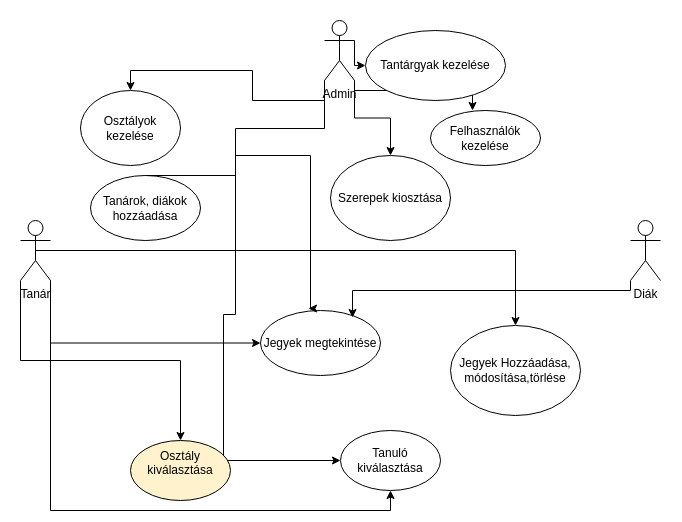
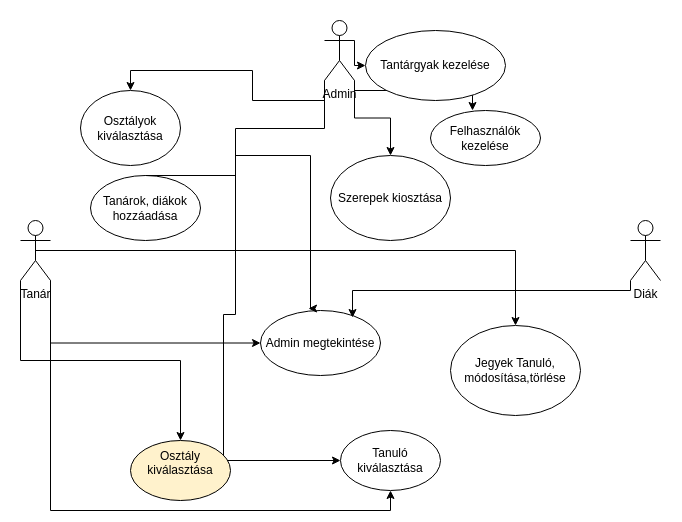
  <mxCell id="0" />
  <mxCell id="1" parent="0" />
  <mxCell id="2" style="edgeStyle=orthogonalEdgeStyle;rounded=0;orthogonalLoop=1;jettySize=auto;html=1;exitX=1;exitY=1;exitDx=0;exitDy=0;exitPerimeter=0;entryX=0;entryY=0.5;entryDx=0;entryDy=0;" edge="1" parent="1" source="6" target="15"><mxGeometry relative="1" as="geometry" /></mxCell>
  <mxCell id="3" style="edgeStyle=orthogonalEdgeStyle;rounded=0;orthogonalLoop=1;jettySize=auto;html=1;exitX=0;exitY=1;exitDx=0;exitDy=0;exitPerimeter=0;entryX=0.5;entryY=0;entryDx=0;entryDy=0;" edge="1" parent="1" source="6" target="13"><mxGeometry relative="1" as="geometry" /></mxCell>
  <mxCell id="4" style="edgeStyle=orthogonalEdgeStyle;rounded=0;orthogonalLoop=1;jettySize=auto;html=1;exitX=1;exitY=1;exitDx=0;exitDy=0;exitPerimeter=0;entryX=0.5;entryY=1;entryDx=0;entryDy=0;" edge="1" parent="1" source="6" target="14"><mxGeometry relative="1" as="geometry"><mxPoint x="280" y="500" as="targetPoint" /></mxGeometry></mxCell>
  <mxCell id="5" style="edgeStyle=orthogonalEdgeStyle;rounded=0;orthogonalLoop=1;jettySize=auto;html=1;exitX=0.5;exitY=0.5;exitDx=0;exitDy=0;exitPerimeter=0;" edge="1" parent="1" source="6" target="16"><mxGeometry relative="1" as="geometry" /></mxCell>
  <mxCell id="6" value="Tanár" style="shape=umlActor;verticalLabelPosition=bottom;verticalAlign=top;html=1;" vertex="1" parent="1"><mxGeometry x="20" y="220" width="30" height="60" as="geometry" /></mxCell>
  <mxCell id="7" style="edgeStyle=orthogonalEdgeStyle;rounded=0;orthogonalLoop=1;jettySize=auto;html=1;exitX=0;exitY=1;exitDx=0;exitDy=0;exitPerimeter=0;" edge="1" parent="1" source="11" target="20"><mxGeometry relative="1" as="geometry" /></mxCell>
  <mxCell id="8" style="edgeStyle=orthogonalEdgeStyle;rounded=0;orthogonalLoop=1;jettySize=auto;html=1;exitX=0;exitY=1;exitDx=0;exitDy=0;exitPerimeter=0;entryX=0;entryY=0.5;entryDx=0;entryDy=0;" edge="1" parent="1" source="11" target="14"><mxGeometry relative="1" as="geometry"><Array as="points"><mxPoint x="324" y="128" /><mxPoint x="235" y="128" /><mxPoint x="235" y="314" /><mxPoint x="223" y="314" /><mxPoint x="223" y="460" /></Array></mxGeometry></mxCell>
  <mxCell id="9" style="edgeStyle=orthogonalEdgeStyle;rounded=0;orthogonalLoop=1;jettySize=auto;html=1;exitX=1;exitY=1;exitDx=0;exitDy=0;exitPerimeter=0;entryX=0.5;entryY=0;entryDx=0;entryDy=0;" edge="1" parent="1" source="11" target="18"><mxGeometry relative="1" as="geometry" /></mxCell>
  <mxCell id="10" style="edgeStyle=orthogonalEdgeStyle;rounded=0;orthogonalLoop=1;jettySize=auto;html=1;exitX=1;exitY=0.333;exitDx=0;exitDy=0;exitPerimeter=0;entryX=0;entryY=0.5;entryDx=0;entryDy=0;" edge="1" parent="1" source="11" target="25"><mxGeometry relative="1" as="geometry"><Array as="points"><mxPoint x="354" y="65" /></Array></mxGeometry></mxCell>
  <mxCell id="11" value="Admin&lt;div&gt;&lt;br&gt;&lt;/div&gt;" style="shape=umlActor;verticalLabelPosition=bottom;verticalAlign=top;html=1;" vertex="1" parent="1"><mxGeometry x="324" y="20" width="30" height="60" as="geometry" /></mxCell>
  <mxCell id="12" value="Diák" style="shape=umlActor;verticalLabelPosition=bottom;verticalAlign=top;html=1;" vertex="1" parent="1"><mxGeometry x="630" y="220" width="30" height="60" as="geometry" /></mxCell>
  <mxCell id="13" value="Osztály kiválasztása&lt;div&gt;&lt;br&gt;&lt;/div&gt;" style="ellipse;html=1;whiteSpace=wrap;fillColor=#fff2cc;" vertex="1" parent="1"><mxGeometry x="130" y="440" width="100" height="60" as="geometry" /></mxCell>
  <mxCell id="14" value="Tanuló kiválasztása" style="ellipse;html=1;whiteSpace=wrap;" vertex="1" parent="1"><mxGeometry x="340" y="430" width="100" height="60" as="geometry" /></mxCell>
- <mxCell id="15" value="Jegyek megtekintése" style="ellipse;html=1;whiteSpace=wrap;" vertex="1" parent="1"><mxGeometry x="260" y="310" width="120" height="65" as="geometry" /></mxCell>
- <mxCell id="16" value="Jegyek Hozzáadása, módosítása,törlése" style="ellipse;html=1;whiteSpace=wrap;" vertex="1" parent="1"><mxGeometry x="450" y="325" width="130" height="90" as="geometry" /></mxCell>
+ <mxCell id="15" value="Admin megtekintése" style="ellipse;html=1;whiteSpace=wrap;" vertex="1" parent="1"><mxGeometry x="260" y="310" width="120" height="65" as="geometry" /></mxCell>
+ <mxCell id="16" value="Jegyek Tanuló, módosítása,törlése" style="ellipse;html=1;whiteSpace=wrap;" vertex="1" parent="1"><mxGeometry x="450" y="325" width="130" height="90" as="geometry" /></mxCell>
  <mxCell id="17" value="Tanárok, diákok hozzáadása" style="ellipse;html=1;whiteSpace=wrap;" vertex="1" parent="1"><mxGeometry x="90" y="175" width="110" height="65" as="geometry" /></mxCell>
  <mxCell id="18" value="Szerepek kiosztása" style="ellipse;html=1;whiteSpace=wrap;" vertex="1" parent="1"><mxGeometry x="330" y="155" width="120" height="85" as="geometry" /></mxCell>
  <mxCell id="19" value="Felhasználók kezelése" style="ellipse;html=1;whiteSpace=wrap;" vertex="1" parent="1"><mxGeometry x="430" y="110" width="110" height="55" as="geometry" /></mxCell>
- <mxCell id="20" value="Osztályok kezelése" style="ellipse;html=1;whiteSpace=wrap;" vertex="1" parent="1"><mxGeometry x="80" y="90" width="100" height="75" as="geometry" /></mxCell>
+ <mxCell id="20" value="Osztályok kiválasztása" style="ellipse;html=1;whiteSpace=wrap;" vertex="1" parent="1"><mxGeometry x="80" y="90" width="100" height="75" as="geometry" /></mxCell>
  <mxCell id="21" value="" style="html=1;verticalAlign=bottom;labelBackgroundColor=none;endArrow=block;endFill=1;rounded=0;" edge="1" parent="1"><mxGeometry width="160" relative="1" as="geometry"><mxPoint x="430" y="330" as="sourcePoint" /><mxPoint x="430" y="330" as="targetPoint" /></mxGeometry></mxCell>
  <mxCell id="22" style="edgeStyle=orthogonalEdgeStyle;rounded=0;orthogonalLoop=1;jettySize=auto;html=1;exitX=0;exitY=1;exitDx=0;exitDy=0;exitPerimeter=0;entryX=0.767;entryY=0.108;entryDx=0;entryDy=0;entryPerimeter=0;" edge="1" parent="1" source="12" target="15"><mxGeometry relative="1" as="geometry"><Array as="points"><mxPoint x="630" y="290" /><mxPoint x="352" y="290" /></Array></mxGeometry></mxCell>
  <mxCell id="23" style="edgeStyle=orthogonalEdgeStyle;rounded=0;orthogonalLoop=1;jettySize=auto;html=1;exitX=1;exitY=1;exitDx=0;exitDy=0;exitPerimeter=0;entryX=0.382;entryY=0;entryDx=0;entryDy=0;entryPerimeter=0;" edge="1" parent="1" source="11" target="19"><mxGeometry relative="1" as="geometry"><Array as="points"><mxPoint x="354" y="90" /><mxPoint x="472" y="90" /></Array></mxGeometry></mxCell>
  <mxCell id="24" style="edgeStyle=orthogonalEdgeStyle;rounded=0;orthogonalLoop=1;jettySize=auto;html=1;exitX=0.5;exitY=0;exitDx=0;exitDy=0;entryX=0.4;entryY=-0.031;entryDx=0;entryDy=0;entryPerimeter=0;" edge="1" parent="1" source="17" target="15"><mxGeometry relative="1" as="geometry"><Array as="points"><mxPoint x="235" y="155" /><mxPoint x="310" y="155" /><mxPoint x="310" y="308" /></Array></mxGeometry></mxCell>
  <mxCell id="25" value="Tantárgyak kezelése" style="ellipse;whiteSpace=wrap;html=1;" vertex="1" parent="1"><mxGeometry x="365" y="30" width="140" height="70" as="geometry" /></mxCell>
